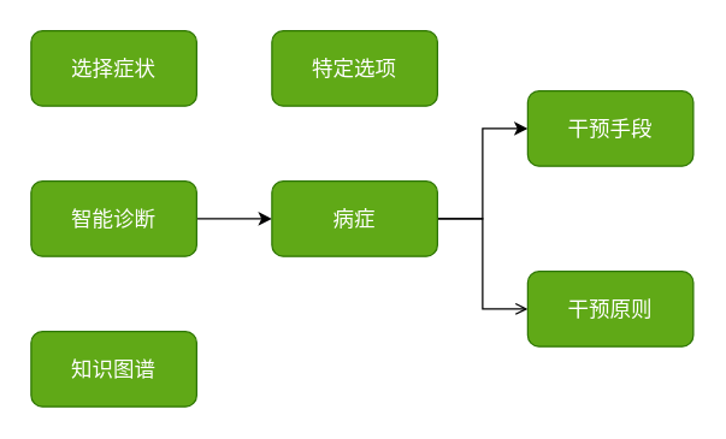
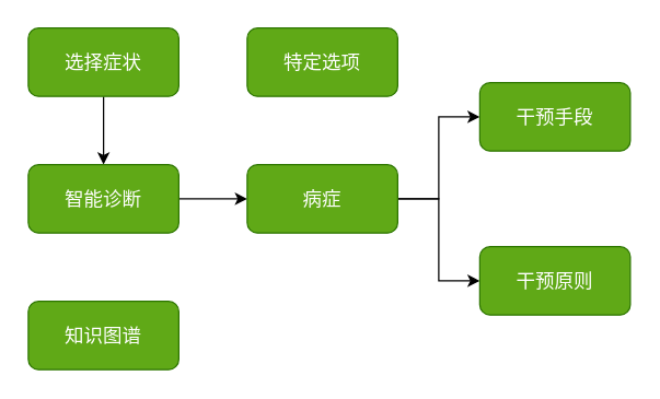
  <mxCell id="0" />
  <mxCell id="1" parent="0" />
+ <mxCell id="2" value="" style="edgeStyle=orthogonalEdgeStyle;rounded=0;orthogonalLoop=1;jettySize=auto;html=1;fontSize=14;fontColor=#000000;" edge="1" parent="1" source="3" target="5"><mxGeometry relative="1" as="geometry" /></mxCell>
  <mxCell id="3" value="选择症状" style="rounded=1;whiteSpace=wrap;html=1;fillColor=#60a917;strokeColor=#2D7600;fontColor=#ffffff;fontSize=14;" vertex="1" parent="1"><mxGeometry x="20" y="20" width="110" height="50" as="geometry" /></mxCell>
  <mxCell id="4" value="" style="edgeStyle=orthogonalEdgeStyle;rounded=0;orthogonalLoop=1;jettySize=auto;html=1;fontSize=14;fontColor=#000000;" edge="1" parent="1" source="5" target="9"><mxGeometry relative="1" as="geometry" /></mxCell>
  <mxCell id="5" value="智能诊断" style="rounded=1;whiteSpace=wrap;html=1;fillColor=#60a917;strokeColor=#2D7600;fontColor=#ffffff;fontSize=14;" vertex="1" parent="1"><mxGeometry x="20" y="120" width="110" height="50" as="geometry" /></mxCell>
  <mxCell id="6" value="知识图谱" style="rounded=1;whiteSpace=wrap;html=1;fillColor=#60a917;strokeColor=#2D7600;fontColor=#ffffff;fontSize=14;" vertex="1" parent="1"><mxGeometry x="20" y="220" width="110" height="50" as="geometry" /></mxCell>
- <mxCell id="7" style="edgeStyle=orthogonalEdgeStyle;rounded=0;orthogonalLoop=1;jettySize=auto;html=1;exitX=1;exitY=0.5;exitDx=0;exitDy=0;entryX=0;entryY=0.5;entryDx=0;entryDy=0;fontSize=14;fontColor=#000000;endArrow=open;" edge="1" parent="1" source="9" target="11"><mxGeometry relative="1" as="geometry" /></mxCell>
+ <mxCell id="7" style="edgeStyle=orthogonalEdgeStyle;rounded=0;orthogonalLoop=1;jettySize=auto;html=1;exitX=1;exitY=0.5;exitDx=0;exitDy=0;entryX=0;entryY=0.5;entryDx=0;entryDy=0;fontSize=14;fontColor=#000000;" edge="1" parent="1" source="9" target="11"><mxGeometry relative="1" as="geometry" /></mxCell>
  <mxCell id="8" style="edgeStyle=orthogonalEdgeStyle;rounded=0;orthogonalLoop=1;jettySize=auto;html=1;exitX=1;exitY=0.5;exitDx=0;exitDy=0;entryX=0;entryY=0.5;entryDx=0;entryDy=0;fontSize=14;fontColor=#000000;" edge="1" parent="1" source="9" target="10"><mxGeometry relative="1" as="geometry" /></mxCell>
  <mxCell id="9" value="病症" style="rounded=1;whiteSpace=wrap;html=1;fillColor=#60a917;strokeColor=#2D7600;fontColor=#ffffff;fontSize=14;" vertex="1" parent="1"><mxGeometry x="180" y="120" width="110" height="50" as="geometry" /></mxCell>
  <mxCell id="10" value="干预手段" style="rounded=1;whiteSpace=wrap;html=1;fillColor=#60a917;strokeColor=#2D7600;fontColor=#ffffff;fontSize=14;" vertex="1" parent="1"><mxGeometry x="350" y="60" width="110" height="50" as="geometry" /></mxCell>
  <mxCell id="11" value="干预原则" style="rounded=1;whiteSpace=wrap;html=1;fillColor=#60a917;strokeColor=#2D7600;fontColor=#ffffff;fontSize=14;" vertex="1" parent="1"><mxGeometry x="350" y="180" width="110" height="50" as="geometry" /></mxCell>
  <mxCell id="12" value="特定选项" style="rounded=1;whiteSpace=wrap;html=1;fillColor=#60a917;strokeColor=#2D7600;fontColor=#ffffff;fontSize=14;" vertex="1" parent="1"><mxGeometry x="180" y="20" width="110" height="50" as="geometry" /></mxCell>
